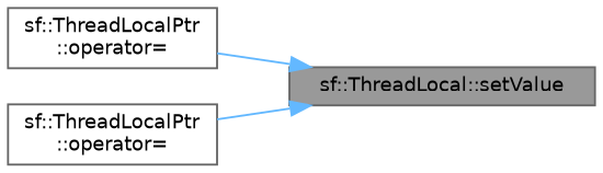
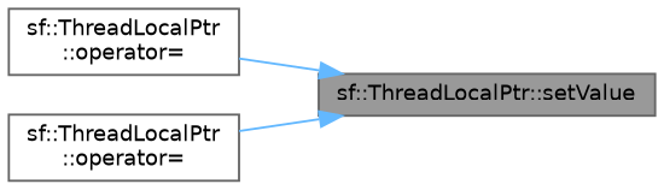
  digraph {
    rankdir=RL
    node [color=grey40 fillcolor=white fontname=Helvetica fontsize=10 shape=box style=filled]
    edge [color=steelblue1 dir=back fontname=Helvetica fontsize=10 labelfontname=Helvetica labelfontsize=10 style=solid]
-   n1 [color=gray40 fillcolor=grey60 fontcolor=black height=0.2 label="sf::ThreadLocal::setValue" width=0.4]
+   n1 [color=gray40 fillcolor=grey60 fontcolor=black height=0.2 label="sf::ThreadLocalPtr::setValue" width=0.4]
    n2 [height=0.2 label="sf::ThreadLocalPtr\l::operator=" width=0.4]
    n3 [height=0.2 label="sf::ThreadLocalPtr\l::operator=" width=0.4]
    n1 -> n2
    n1 -> n3
  }
